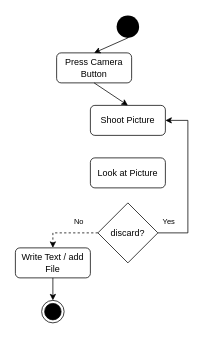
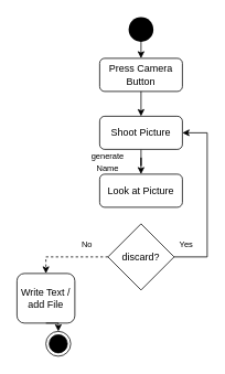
  <mxCell id="0" />
  <mxCell id="1" parent="0" />
  <mxCell id="2" value="" style="ellipse;fillColor=#000000;strokeColor=none;" vertex="1" parent="1"><mxGeometry x="155" y="20" width="30" height="30" as="geometry" /></mxCell>
  <mxCell id="3" value="" style="ellipse;html=1;shape=endState;fillColor=#000000;strokeColor=#000000;direction=south;" vertex="1" parent="1"><mxGeometry x="55" y="400" width="30" height="30" as="geometry" /></mxCell>
+ <mxCell id="4" value="" style="edgeStyle=orthogonalEdgeStyle;rounded=0;orthogonalLoop=1;jettySize=auto;html=1;exitX=0.5;exitY=1;exitDx=0;exitDy=0;" edge="1" parent="1" source="5" target="11"><mxGeometry relative="1" as="geometry" /></mxCell>
  <mxCell id="5" value="Shoot Picture" style="rounded=1;whiteSpace=wrap;html=1;" vertex="1" parent="1"><mxGeometry x="120" y="140" width="100" height="40" as="geometry" /></mxCell>
  <mxCell id="6" value="discard?" style="rhombus;whiteSpace=wrap;html=1;" vertex="1" parent="1"><mxGeometry x="130" y="270" width="80" height="80" as="geometry" /></mxCell>
- <mxCell id="7" value="Press Camera Button" style="rounded=1;whiteSpace=wrap;html=1;" vertex="1" parent="1"><mxGeometry x="75" y="70" width="100" height="40" as="geometry" /></mxCell>
- <mxCell id="8" value="Write Text / add File" style="rounded=1;whiteSpace=wrap;html=1;" vertex="1" parent="1"><mxGeometry x="20" y="330" width="100" height="40" as="geometry" /></mxCell>
+ <mxCell id="7" value="Press Camera Button" style="rounded=1;whiteSpace=wrap;html=1;" vertex="1" parent="1"><mxGeometry x="120" y="70" width="100" height="40" as="geometry" /></mxCell>
+ <mxCell id="8" value="Write Text / add File" style="rounded=1;whiteSpace=wrap;html=1;" vertex="1" parent="1"><mxGeometry x="20" y="330" width="70" height="60" as="geometry" /></mxCell>
  <mxCell id="9" value="" style="endArrow=classic;html=1;entryX=0.5;entryY=0;entryDx=0;entryDy=0;exitX=0.5;exitY=1;exitDx=0;exitDy=0;" edge="1" parent="1" source="7" target="5"><mxGeometry width="50" height="50" relative="1" as="geometry"><mxPoint x="60" y="220" as="sourcePoint" /><mxPoint x="110" y="170" as="targetPoint" /></mxGeometry></mxCell>
+ <mxCell id="10" value="&lt;font style=&quot;font-size: 10px&quot;&gt;generate Name&lt;/font&gt;" style="text;html=1;strokeColor=none;fillColor=none;align=center;verticalAlign=middle;whiteSpace=wrap;rounded=0;" vertex="1" parent="1"><mxGeometry x="105" y="180" width="50" height="30" as="geometry" /></mxCell>
  <mxCell id="11" value="Look at Picture" style="rounded=1;whiteSpace=wrap;html=1;" vertex="1" parent="1"><mxGeometry x="120" y="210" width="100" height="40" as="geometry" /></mxCell>
  <mxCell id="12" value="" style="edgeStyle=orthogonalEdgeStyle;rounded=0;orthogonalLoop=1;jettySize=auto;html=1;exitX=0;exitY=0.5;exitDx=0;exitDy=0;entryX=0.5;entryY=0;entryDx=0;entryDy=0;dashed=1;" edge="1" parent="1" source="6" target="8"><mxGeometry relative="1" as="geometry"><mxPoint x="180" y="260" as="sourcePoint" /><mxPoint x="180" y="280" as="targetPoint" /></mxGeometry></mxCell>
  <mxCell id="13" value="" style="edgeStyle=orthogonalEdgeStyle;rounded=0;orthogonalLoop=1;jettySize=auto;html=1;exitX=1;exitY=0.5;exitDx=0;exitDy=0;entryX=1;entryY=0.5;entryDx=0;entryDy=0;" edge="1" parent="1" source="6" target="5"><mxGeometry relative="1" as="geometry"><mxPoint x="140" y="320" as="sourcePoint" /><mxPoint x="260" y="200" as="targetPoint" /><Array as="points"><mxPoint x="250" y="310" /><mxPoint x="250" y="160" /></Array></mxGeometry></mxCell>
  <mxCell id="14" value="" style="edgeStyle=orthogonalEdgeStyle;rounded=0;orthogonalLoop=1;jettySize=auto;html=1;exitX=0.5;exitY=1;exitDx=0;exitDy=0;entryX=0;entryY=0.5;entryDx=0;entryDy=0;" edge="1" parent="1" source="8" target="3"><mxGeometry relative="1" as="geometry"><mxPoint x="180" y="190" as="sourcePoint" /><mxPoint x="180" y="220" as="targetPoint" /></mxGeometry></mxCell>
  <mxCell id="15" value="&lt;font style=&quot;font-size: 10px&quot;&gt;No&lt;/font&gt;" style="text;html=1;strokeColor=none;fillColor=none;align=center;verticalAlign=middle;whiteSpace=wrap;rounded=0;" vertex="1" parent="1"><mxGeometry x="80" y="280" width="50" height="30" as="geometry" /></mxCell>
  <mxCell id="16" value="&lt;span style=&quot;font-size: 10px&quot;&gt;Yes&lt;/span&gt;" style="text;html=1;strokeColor=none;fillColor=none;align=center;verticalAlign=middle;whiteSpace=wrap;rounded=0;" vertex="1" parent="1"><mxGeometry x="200" y="280" width="50" height="30" as="geometry" /></mxCell>
  <mxCell id="17" value="" style="endArrow=classic;html=1;entryX=0.5;entryY=0;entryDx=0;entryDy=0;exitX=0.5;exitY=1;exitDx=0;exitDy=0;" edge="1" parent="1" source="2" target="7"><mxGeometry width="50" height="50" relative="1" as="geometry"><mxPoint x="180" y="120" as="sourcePoint" /><mxPoint x="180" y="150" as="targetPoint" /></mxGeometry></mxCell>
